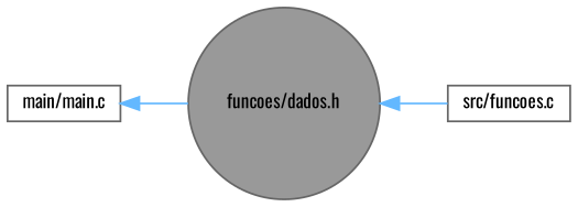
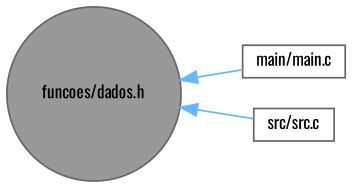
  digraph {
    fontname=Oswald
    rankdir=LR
    node [color=grey40 fillcolor=white fontname=Oswald fontsize=10 shape=box style=filled]
    edge [color=steelblue1 dir=back fontname=Oswald fontsize=10 labelfontname=Helvetica labelfontsize=10 style=solid]
    n1 [color=gray40 fillcolor=grey60 fontcolor=black height=0.2 label="funcoes/dados.h" shape=circle width=0.4]
    n2 [height=0.2 label="main/main.c" width=0.4]
-   n3 [height=0.2 label="src/funcoes.c" width=0.4]
-   n2 -> n1
+   n3 [height=0.2 label="src/src.c" width=0.4]
+   n1 -> n2
    n1 -> n3
  }
